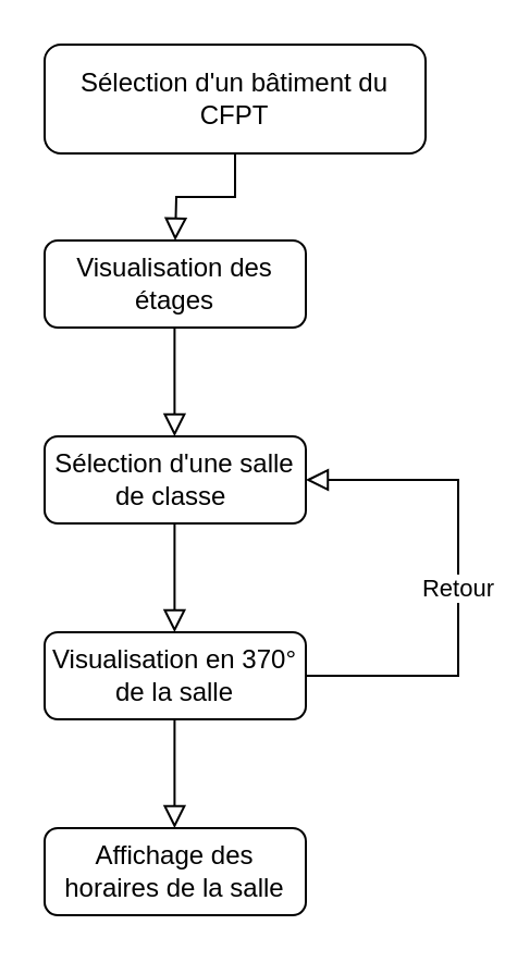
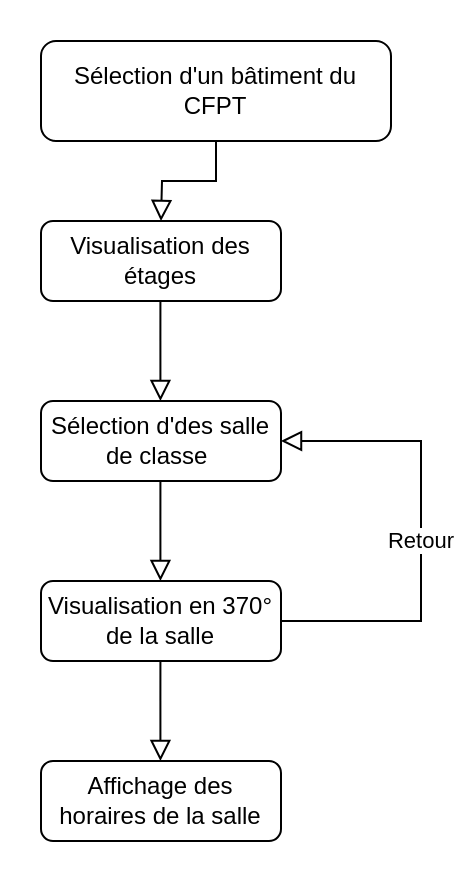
  <mxCell id="0" />
  <mxCell id="1" parent="0" />
  <mxCell id="2" value="" style="rounded=0;html=1;jettySize=auto;orthogonalLoop=1;fontSize=11;endArrow=block;endFill=0;endSize=8;strokeWidth=1;shadow=0;labelBackgroundColor=none;edgeStyle=orthogonalEdgeStyle;" parent="1" source="3" edge="1"><mxGeometry relative="1" as="geometry"><mxPoint x="80" y="110" as="targetPoint" /></mxGeometry></mxCell>
  <mxCell id="3" value="Sélection d'un bâtiment du CFPT" style="rounded=1;whiteSpace=wrap;html=1;fontSize=12;glass=0;strokeWidth=1;shadow=0;" parent="1" vertex="1"><mxGeometry x="20" y="20" width="175" height="50" as="geometry" /></mxCell>
  <mxCell id="4" value="Visualisation des étages" style="rounded=1;whiteSpace=wrap;html=1;fontSize=12;glass=0;strokeWidth=1;shadow=0;" parent="1" vertex="1"><mxGeometry x="20" y="110" width="120" height="40" as="geometry" /></mxCell>
  <mxCell id="5" value="" style="rounded=0;html=1;jettySize=auto;orthogonalLoop=1;fontSize=11;endArrow=block;endFill=0;endSize=8;strokeWidth=1;shadow=0;labelBackgroundColor=none;edgeStyle=orthogonalEdgeStyle;" edge="1" parent="1"><mxGeometry relative="1" as="geometry"><mxPoint x="79.71" y="150" as="sourcePoint" /><mxPoint x="79.71" y="200" as="targetPoint" /><Array as="points"><mxPoint x="79.71" y="170" /><mxPoint x="79.71" y="170" /></Array></mxGeometry></mxCell>
- <mxCell id="6" value="Sélection d'une salle de classe&amp;nbsp;" style="rounded=1;whiteSpace=wrap;html=1;fontSize=12;glass=0;strokeWidth=1;shadow=0;" vertex="1" parent="1"><mxGeometry x="20" y="200" width="120" height="40" as="geometry" /></mxCell>
+ <mxCell id="6" value="Sélection d'des salle de classe&amp;nbsp;" style="rounded=1;whiteSpace=wrap;html=1;fontSize=12;glass=0;strokeWidth=1;shadow=0;" vertex="1" parent="1"><mxGeometry x="20" y="200" width="120" height="40" as="geometry" /></mxCell>
  <mxCell id="7" value="" style="rounded=0;html=1;jettySize=auto;orthogonalLoop=1;fontSize=11;endArrow=block;endFill=0;endSize=8;strokeWidth=1;shadow=0;labelBackgroundColor=none;edgeStyle=orthogonalEdgeStyle;" edge="1" parent="1"><mxGeometry relative="1" as="geometry"><mxPoint x="79.71" y="240" as="sourcePoint" /><mxPoint x="79.71" y="290" as="targetPoint" /><Array as="points"><mxPoint x="79.71" y="260" /><mxPoint x="79.71" y="260" /></Array></mxGeometry></mxCell>
  <mxCell id="8" value="Visualisation en 370° de la salle" style="rounded=1;whiteSpace=wrap;html=1;fontSize=12;glass=0;strokeWidth=1;shadow=0;" vertex="1" parent="1"><mxGeometry x="20" y="290" width="120" height="40" as="geometry" /></mxCell>
  <mxCell id="9" value="" style="rounded=0;html=1;jettySize=auto;orthogonalLoop=1;fontSize=11;endArrow=block;endFill=0;endSize=8;strokeWidth=1;shadow=0;labelBackgroundColor=none;edgeStyle=orthogonalEdgeStyle;" edge="1" parent="1"><mxGeometry relative="1" as="geometry"><mxPoint x="79.71" y="330" as="sourcePoint" /><mxPoint x="79.71" y="380" as="targetPoint" /><Array as="points"><mxPoint x="79.71" y="350" /><mxPoint x="79.71" y="350" /></Array></mxGeometry></mxCell>
  <mxCell id="10" value="Affichage des horaires de la salle" style="rounded=1;whiteSpace=wrap;html=1;fontSize=12;glass=0;strokeWidth=1;shadow=0;" vertex="1" parent="1"><mxGeometry x="20" y="380" width="120" height="40" as="geometry" /></mxCell>
  <mxCell id="11" value="" style="rounded=0;html=1;jettySize=auto;orthogonalLoop=1;fontSize=11;endArrow=block;endFill=0;endSize=8;strokeWidth=1;shadow=0;labelBackgroundColor=none;edgeStyle=orthogonalEdgeStyle;entryX=1;entryY=0.5;entryDx=0;entryDy=0;" edge="1" parent="1" target="6"><mxGeometry relative="1" as="geometry"><mxPoint x="140" y="310" as="sourcePoint" /><mxPoint x="210" y="220" as="targetPoint" /><Array as="points"><mxPoint x="210" y="310" /><mxPoint x="210" y="220" /></Array></mxGeometry></mxCell>
  <mxCell id="12" value="Retour" style="edgeLabel;html=1;align=center;verticalAlign=middle;resizable=0;points=[];" vertex="1" connectable="0" parent="11"><mxGeometry x="-0.14" y="1" relative="1" as="geometry"><mxPoint y="-11.41" as="offset" /></mxGeometry></mxCell>
